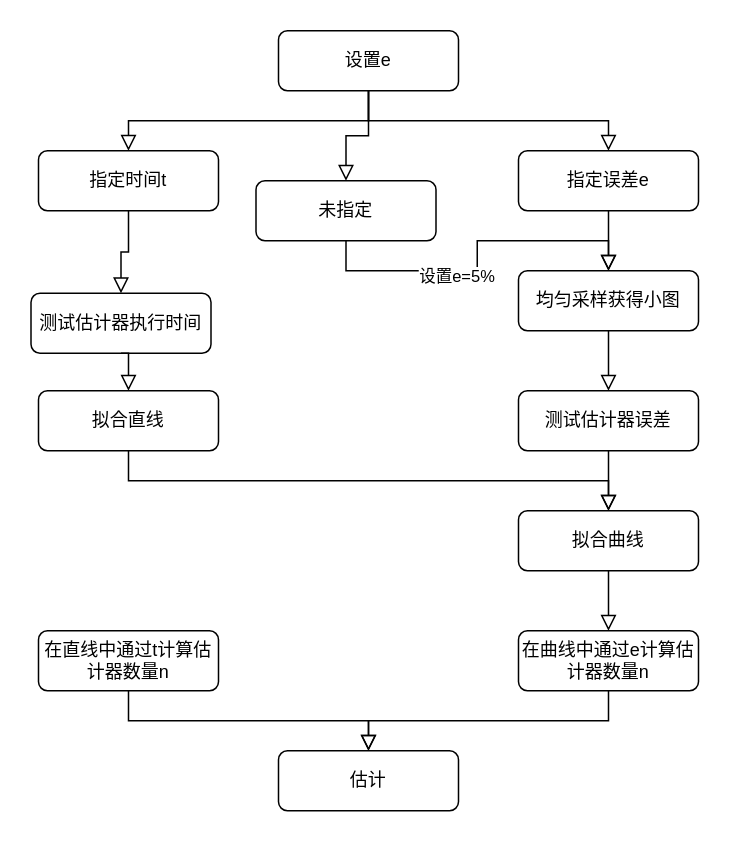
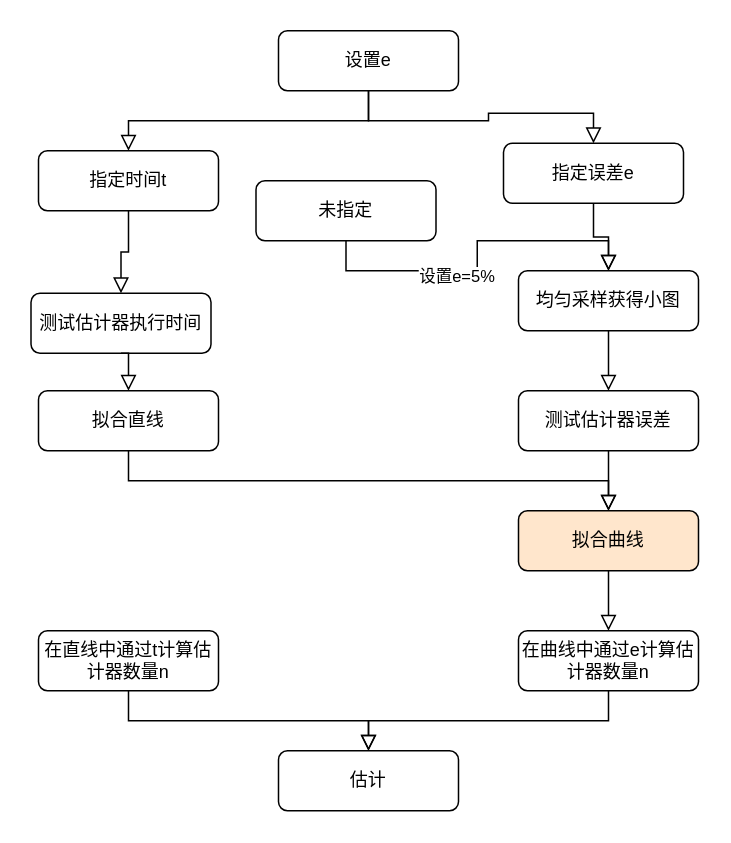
  <mxCell id="0" />
  <mxCell id="1" parent="0" />
  <mxCell id="2" value="" style="rounded=0;html=1;jettySize=auto;orthogonalLoop=1;fontSize=11;endArrow=block;endFill=0;endSize=8;strokeWidth=1;shadow=0;labelBackgroundColor=none;edgeStyle=orthogonalEdgeStyle;entryX=0.5;entryY=0;entryDx=0;entryDy=0;exitX=0.5;exitY=1;exitDx=0;exitDy=0;" parent="1" source="3" target="5" edge="1"><mxGeometry relative="1" as="geometry" /></mxCell>
  <mxCell id="3" value="设置e" style="rounded=1;whiteSpace=wrap;html=1;fontSize=12;glass=0;strokeWidth=1;shadow=0;" parent="1" vertex="1"><mxGeometry x="185" y="20" width="120" height="40" as="geometry" /></mxCell>
  <mxCell id="4" value="估计" style="rounded=1;whiteSpace=wrap;html=1;fontSize=12;glass=0;strokeWidth=1;shadow=0;" parent="1" vertex="1"><mxGeometry x="185" y="500" width="120" height="40" as="geometry" /></mxCell>
  <mxCell id="5" value="指定时间t" style="rounded=1;whiteSpace=wrap;html=1;fontSize=12;glass=0;strokeWidth=1;shadow=0;" vertex="1" parent="1"><mxGeometry y="100" width="120" height="40" as="geometry" x="25" /></mxCell>
  <mxCell id="6" value="未指定" style="rounded=1;whiteSpace=wrap;html=1;fontSize=12;glass=0;strokeWidth=1;shadow=0;" vertex="1" parent="1"><mxGeometry x="170" y="120" width="120" height="40" as="geometry" /></mxCell>
- <mxCell id="7" value="指定误差e" style="rounded=1;whiteSpace=wrap;html=1;fontSize=12;glass=0;strokeWidth=1;shadow=0;" vertex="1" parent="1"><mxGeometry x="345" y="100" width="120" height="40" as="geometry" /></mxCell>
- <mxCell id="8" value="" style="rounded=0;html=1;jettySize=auto;orthogonalLoop=1;fontSize=11;endArrow=block;endFill=0;endSize=8;strokeWidth=1;shadow=0;labelBackgroundColor=none;edgeStyle=orthogonalEdgeStyle;entryX=0.5;entryY=0;entryDx=0;entryDy=0;exitX=0.5;exitY=1;exitDx=0;exitDy=0;" edge="1" parent="1" source="3" target="6"><mxGeometry relative="1" as="geometry"><mxPoint x="195" y="50" as="sourcePoint" /><mxPoint x="95" y="110" as="targetPoint" /></mxGeometry></mxCell>
+ <mxCell id="7" value="指定误差e" style="rounded=1;whiteSpace=wrap;html=1;fontSize=12;glass=0;strokeWidth=1;shadow=0;" vertex="1" parent="1"><mxGeometry x="335" y="95" width="120" height="40" as="geometry" /></mxCell>
  <mxCell id="9" value="" style="rounded=0;html=1;jettySize=auto;orthogonalLoop=1;fontSize=11;endArrow=block;endFill=0;endSize=8;strokeWidth=1;shadow=0;labelBackgroundColor=none;edgeStyle=orthogonalEdgeStyle;entryX=0.5;entryY=0;entryDx=0;entryDy=0;exitX=0.5;exitY=1;exitDx=0;exitDy=0;" edge="1" parent="1" source="3" target="7"><mxGeometry relative="1" as="geometry"><mxPoint x="205" y="60" as="sourcePoint" /><mxPoint x="105" y="120" as="targetPoint" /></mxGeometry></mxCell>
  <mxCell id="10" value="测试估计器执行时间" style="rounded=1;whiteSpace=wrap;html=1;fontSize=12;glass=0;strokeWidth=1;shadow=0;" vertex="1" parent="1"><mxGeometry x="20" y="195" width="120" height="40" as="geometry" /></mxCell>
  <mxCell id="11" value="拟合直线" style="rounded=1;whiteSpace=wrap;html=1;fontSize=12;glass=0;strokeWidth=1;shadow=0;" vertex="1" parent="1"><mxGeometry y="260" width="120" height="40" as="geometry" x="25" /></mxCell>
  <mxCell id="12" value="" style="rounded=0;html=1;jettySize=auto;orthogonalLoop=1;fontSize=11;endArrow=block;endFill=0;endSize=8;strokeWidth=1;shadow=0;labelBackgroundColor=none;edgeStyle=orthogonalEdgeStyle;entryX=0.5;entryY=0;entryDx=0;entryDy=0;exitX=0.5;exitY=1;exitDx=0;exitDy=0;" edge="1" parent="1" source="5" target="10"><mxGeometry relative="1" as="geometry"><mxPoint x="255" y="70" as="sourcePoint" /><mxPoint x="95" y="110" as="targetPoint" /></mxGeometry></mxCell>
  <mxCell id="13" value="" style="rounded=0;html=1;jettySize=auto;orthogonalLoop=1;fontSize=11;endArrow=block;endFill=0;endSize=8;strokeWidth=1;shadow=0;labelBackgroundColor=none;edgeStyle=orthogonalEdgeStyle;entryX=0.5;entryY=0;entryDx=0;entryDy=0;exitX=0.5;exitY=1;exitDx=0;exitDy=0;" edge="1" parent="1" source="10" target="11"><mxGeometry relative="1" as="geometry"><mxPoint x="95" y="150" as="sourcePoint" /><mxPoint x="95" y="190" as="targetPoint" /></mxGeometry></mxCell>
  <mxCell id="14" value="在直线中通过t计算估计器数量n" style="rounded=1;whiteSpace=wrap;html=1;fontSize=12;glass=0;strokeWidth=1;shadow=0;" vertex="1" parent="1"><mxGeometry y="420" width="120" height="40" as="geometry" x="25" /></mxCell>
  <mxCell id="15" value="均匀采样获得小图&lt;span style=&quot;color: rgba(0 , 0 , 0 , 0) ; font-family: monospace ; font-size: 0px&quot;&gt;%3CmxGraphModel%3E%3Croot%3E%3CmxCell%20id%3D%220%22%2F%3E%3CmxCell%20id%3D%221%22%20parent%3D%220%22%2F%3E%3CmxCell%20id%3D%222%22%20value%3D%22%E6%B5%8B%E8%AF%95%E4%BC%B0%E8%AE%A1%E5%99%A8%E6%89%A7%E8%A1%8C%E6%97%B6%E9%97%B4%22%20style%3D%22rounded%3D1%3BwhiteSpace%3Dwrap%3Bhtml%3D1%3BfontSize%3D12%3Bglass%3D0%3BstrokeWidth%3D1%3Bshadow%3D0%3B%22%20vertex%3D%221%22%20parent%3D%221%22%3E%3CmxGeometry%20y%3D%22240%22%20width%3D%22120%22%20height%3D%2240%22%20as%3D%22geometry%22%2F%3E%3C%2FmxCell%3E%3C%2Froot%3E%3C%2FmxGraphModel%3E&lt;/span&gt;" style="rounded=1;whiteSpace=wrap;html=1;fontSize=12;glass=0;strokeWidth=1;shadow=0;" vertex="1" parent="1"><mxGeometry x="345" y="180" width="120" height="40" as="geometry" /></mxCell>
  <mxCell id="16" value="测试估计器误差" style="rounded=1;whiteSpace=wrap;html=1;fontSize=12;glass=0;strokeWidth=1;shadow=0;" vertex="1" parent="1"><mxGeometry x="345" y="260" width="120" height="40" as="geometry" /></mxCell>
- <mxCell id="17" value="拟合曲线" style="rounded=1;whiteSpace=wrap;html=1;fontSize=12;glass=0;strokeWidth=1;shadow=0;" vertex="1" parent="1"><mxGeometry x="345" y="340" width="120" height="40" as="geometry" /></mxCell>
+ <mxCell id="17" value="拟合曲线" style="rounded=1;whiteSpace=wrap;html=1;fontSize=12;glass=0;strokeWidth=1;shadow=0;fillColor=#ffe6cc;" vertex="1" parent="1"><mxGeometry x="345" y="340" width="120" height="40" as="geometry" /></mxCell>
  <mxCell id="18" value="在曲线中通过e计算估计器数量n" style="rounded=1;whiteSpace=wrap;html=1;fontSize=12;glass=0;strokeWidth=1;shadow=0;" vertex="1" parent="1"><mxGeometry x="345" y="420" width="120" height="40" as="geometry" /></mxCell>
  <mxCell id="19" value="" style="rounded=0;html=1;jettySize=auto;orthogonalLoop=1;fontSize=11;endArrow=block;endFill=0;endSize=8;strokeWidth=1;shadow=0;labelBackgroundColor=none;edgeStyle=orthogonalEdgeStyle;exitX=0.5;exitY=1;exitDx=0;exitDy=0;" edge="1" parent="1" source="11" target="17"><mxGeometry relative="1" as="geometry"><mxPoint x="95" y="230" as="sourcePoint" /><mxPoint x="95" y="270" as="targetPoint" /></mxGeometry></mxCell>
  <mxCell id="20" value="" style="rounded=0;html=1;jettySize=auto;orthogonalLoop=1;fontSize=11;endArrow=block;endFill=0;endSize=8;strokeWidth=1;shadow=0;labelBackgroundColor=none;edgeStyle=orthogonalEdgeStyle;exitX=0.5;exitY=1;exitDx=0;exitDy=0;entryX=0.5;entryY=0;entryDx=0;entryDy=0;" edge="1" parent="1" source="15" target="16"><mxGeometry relative="1" as="geometry"><mxPoint x="175" y="310" as="sourcePoint" /><mxPoint x="405" y="250" as="targetPoint" /></mxGeometry></mxCell>
  <mxCell id="21" value="" style="rounded=0;html=1;jettySize=auto;orthogonalLoop=1;fontSize=11;endArrow=block;endFill=0;endSize=8;strokeWidth=1;shadow=0;labelBackgroundColor=none;edgeStyle=orthogonalEdgeStyle;exitX=0.5;exitY=1;exitDx=0;exitDy=0;entryX=0.5;entryY=0;entryDx=0;entryDy=0;" edge="1" parent="1" source="16" target="17"><mxGeometry relative="1" as="geometry"><mxPoint x="415" y="230" as="sourcePoint" /><mxPoint x="415" y="270" as="targetPoint" /></mxGeometry></mxCell>
  <mxCell id="22" value="" style="rounded=0;html=1;jettySize=auto;orthogonalLoop=1;fontSize=11;endArrow=block;endFill=0;endSize=8;strokeWidth=1;shadow=0;labelBackgroundColor=none;edgeStyle=orthogonalEdgeStyle;exitX=0.5;exitY=1;exitDx=0;exitDy=0;entryX=0.5;entryY=0;entryDx=0;entryDy=0;" edge="1" parent="1" source="17" target="18"><mxGeometry relative="1" as="geometry"><mxPoint x="415" y="310" as="sourcePoint" /><mxPoint x="415" y="350" as="targetPoint" /></mxGeometry></mxCell>
  <mxCell id="23" value="" style="rounded=0;html=1;jettySize=auto;orthogonalLoop=1;fontSize=11;endArrow=block;endFill=0;endSize=8;strokeWidth=1;shadow=0;labelBackgroundColor=none;edgeStyle=orthogonalEdgeStyle;exitX=0.5;exitY=1;exitDx=0;exitDy=0;entryX=0.5;entryY=0;entryDx=0;entryDy=0;" edge="1" parent="1" source="6" target="15"><mxGeometry relative="1" as="geometry"><mxPoint x="345" y="320" as="sourcePoint" /><mxPoint x="345" y="360" as="targetPoint" /></mxGeometry></mxCell>
  <mxCell id="24" value="设置e=5%" style="edgeLabel;html=1;align=center;verticalAlign=middle;resizable=0;points=[];" vertex="1" connectable="0" parent="23"><mxGeometry x="-0.205" y="-3" relative="1" as="geometry"><mxPoint as="offset" /></mxGeometry></mxCell>
  <mxCell id="25" value="" style="rounded=0;html=1;jettySize=auto;orthogonalLoop=1;fontSize=11;endArrow=block;endFill=0;endSize=8;strokeWidth=1;shadow=0;labelBackgroundColor=none;edgeStyle=orthogonalEdgeStyle;exitX=0.5;exitY=1;exitDx=0;exitDy=0;entryX=0.5;entryY=0;entryDx=0;entryDy=0;" edge="1" parent="1" source="7" target="15"><mxGeometry relative="1" as="geometry"><mxPoint x="255" y="150" as="sourcePoint" /><mxPoint x="335" y="190" as="targetPoint" /></mxGeometry></mxCell>
  <mxCell id="26" value="" style="rounded=0;html=1;jettySize=auto;orthogonalLoop=1;fontSize=11;endArrow=block;endFill=0;endSize=8;strokeWidth=1;shadow=0;labelBackgroundColor=none;edgeStyle=orthogonalEdgeStyle;entryX=0.5;entryY=0;entryDx=0;entryDy=0;exitX=0.5;exitY=1;exitDx=0;exitDy=0;" edge="1" parent="1" source="14" target="4"><mxGeometry relative="1" as="geometry"><mxPoint x="95" y="310" as="sourcePoint" /><mxPoint x="95" y="430" as="targetPoint" /></mxGeometry></mxCell>
  <mxCell id="27" value="" style="rounded=0;html=1;jettySize=auto;orthogonalLoop=1;fontSize=11;endArrow=block;endFill=0;endSize=8;strokeWidth=1;shadow=0;labelBackgroundColor=none;edgeStyle=orthogonalEdgeStyle;entryX=0.5;entryY=0;entryDx=0;entryDy=0;exitX=0.5;exitY=1;exitDx=0;exitDy=0;" edge="1" parent="1" source="18" target="4"><mxGeometry relative="1" as="geometry"><mxPoint x="105" y="320" as="sourcePoint" /><mxPoint x="105" y="440" as="targetPoint" /></mxGeometry></mxCell>
